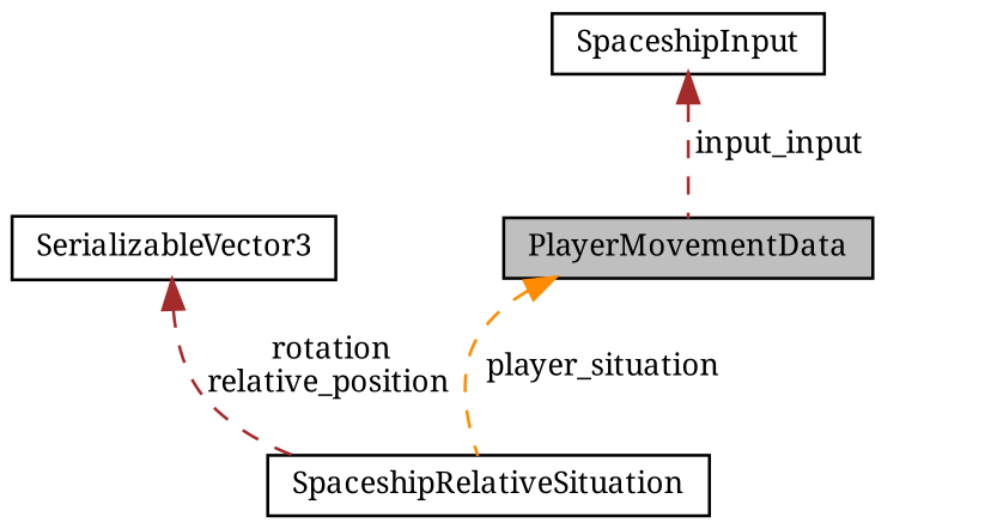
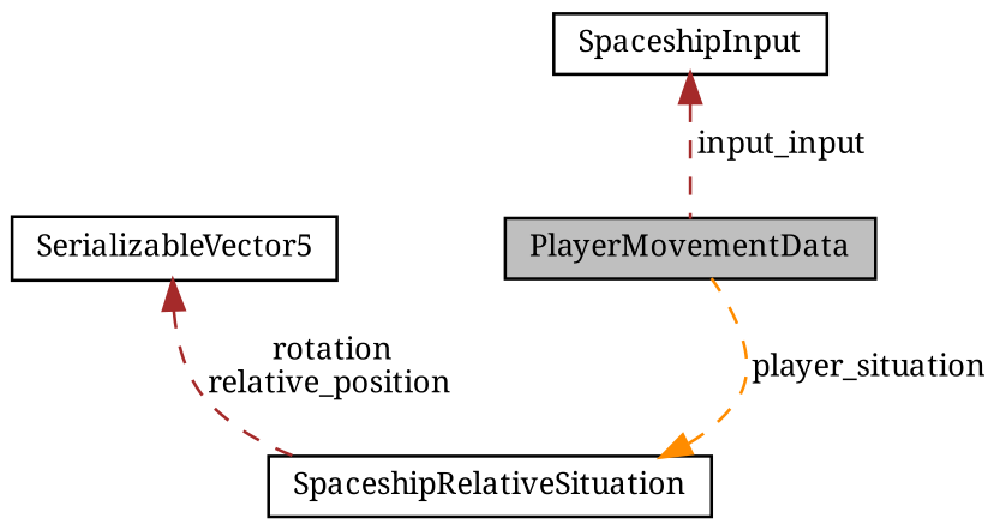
  digraph {
    fontname="Noto Serif"
    node [color=black fillcolor=white fontname="Noto Serif" fontsize=10 shape=record style=filled]
    edge [color=brown dir=back fontname="Noto Serif" fontsize=10 labelfontname=Helvetica labelfontsize=10 style=dashed]
    n1 [fillcolor=grey75 fontcolor=black height=0.2 label=PlayerMovementData width=0.4]
    n2 [height=0.2 label=SpaceshipInput width=0.4]
    n3 [height=0.2 label=SpaceshipRelativeSituation width=0.4]
-   n4 [height=0.2 label=SerializableVector3 width=0.4]
+   n4 [height=0.2 label=SerializableVector5 width=0.4]
    n2 -> n1 [label=" input_input"]
-   n1 -> n3 [color=darkorange label=" player_situation"]
+   n3 -> n1 [color=darkorange label=" player_situation"]
    n4 -> n3 [label=" rotation\nrelative_position"]
  }
